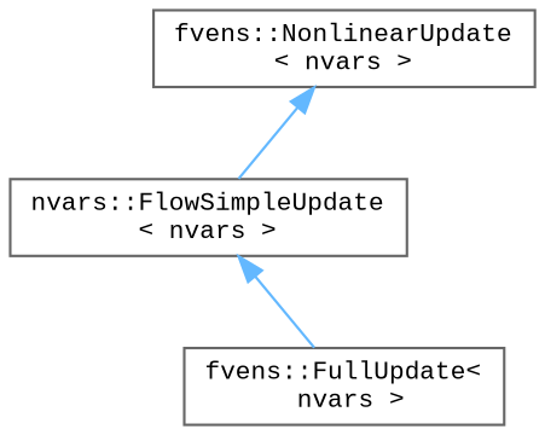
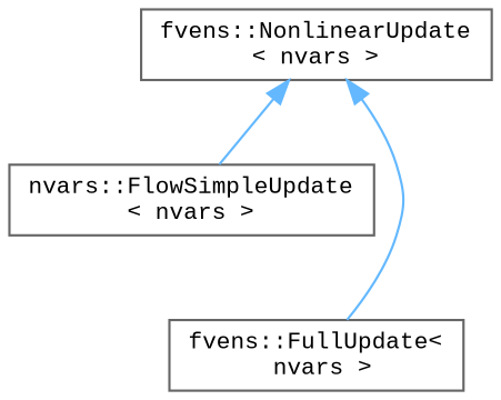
  digraph {
    fontname="Liberation Mono"
    rankdir=TB
    node [color=grey40 fillcolor=white fontname="Liberation Mono" fontsize=10 shape=box style=filled]
    edge [color=steelblue1 dir=back fontname="Liberation Mono" fontsize=10 labelfontname=Helvetica labelfontsize=10 style=solid]
    n1 [height=0.2 label="fvens::NonlinearUpdate\l\< nvars \>" width=0.4]
    n2 [height=0.2 label="nvars::FlowSimpleUpdate\l\< nvars \>" width=0.4]
    n3 [height=0.2 label="fvens::FullUpdate\<\l nvars \>" width=0.4]
    n1 -> n2
-   n2 -> n3
+   n1 -> n3
  }
